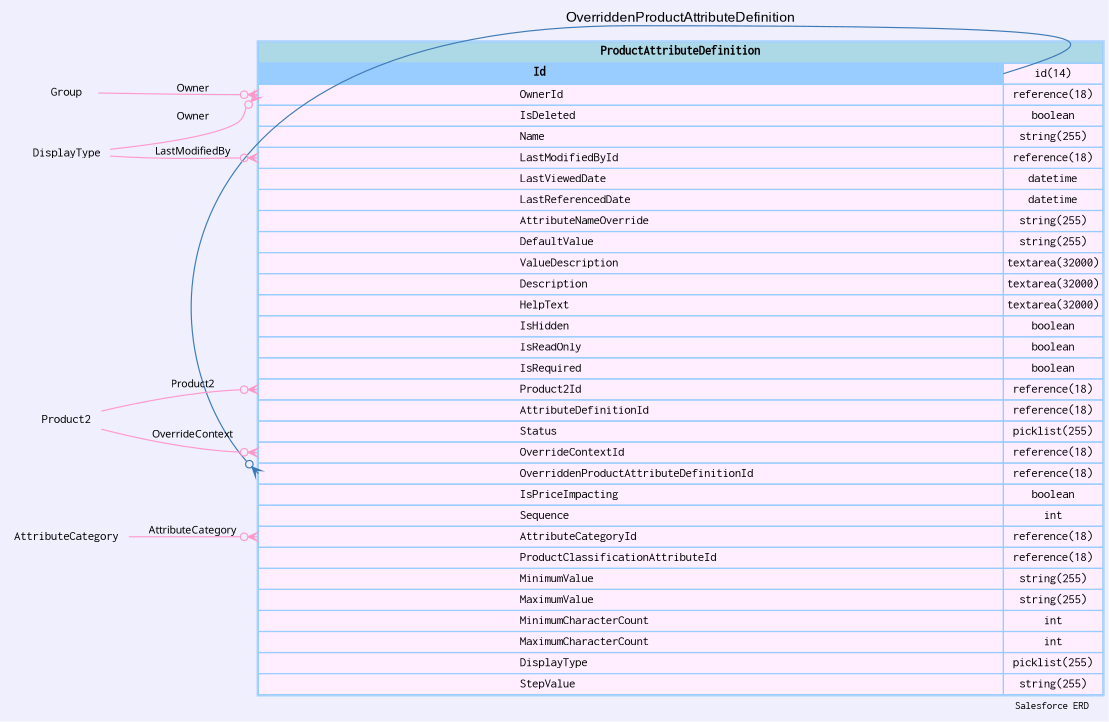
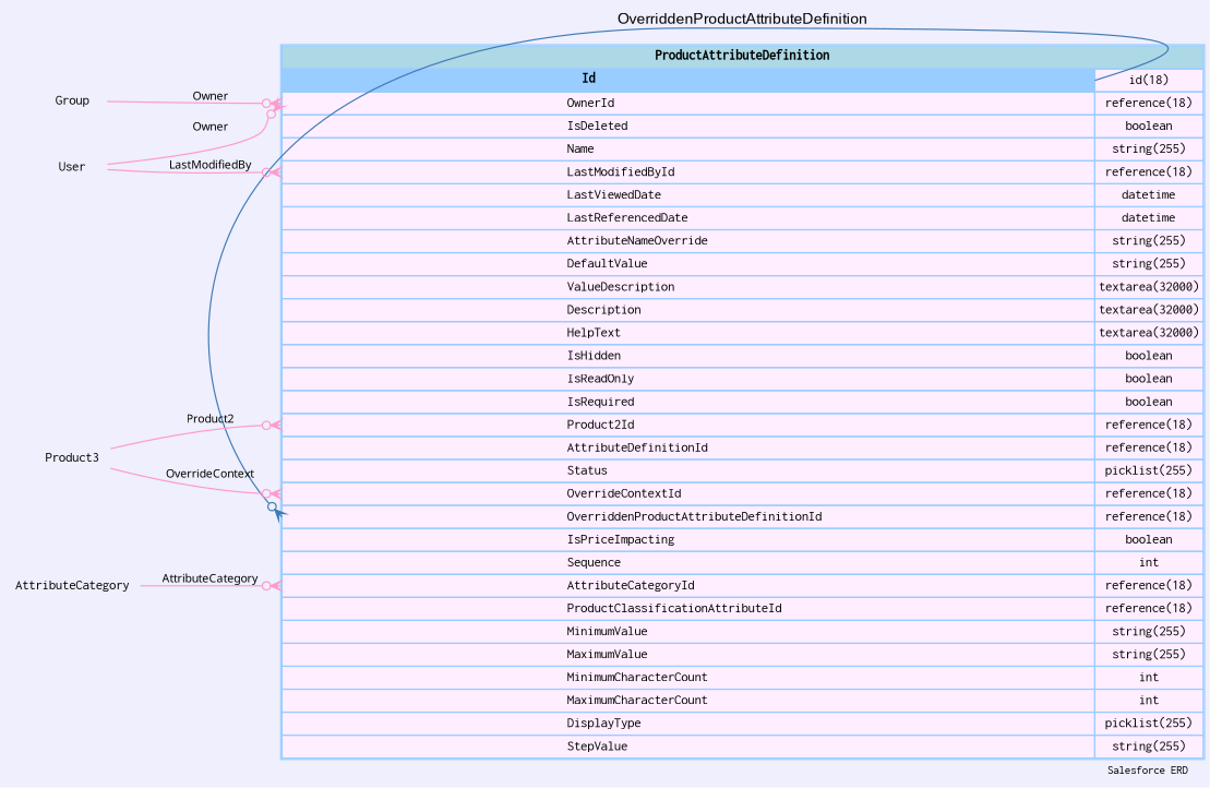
  digraph {
    bgcolor="#efeffd"
    fontname=Courier
    fontsize=9
    label="Salesforce ERD "
    labeljust=r
    nodesep=0.18
    rankdir=RL
    ranksep=0.46
    node [color="#99ccff" fontname=Courier fontsize=11 shape=plaintext]
    edge [arrowhead=none arrowsize=0.8 arrowtail=crowodot color="#ff99cc" dir=back fontname=Monaco fontsize=9 headport="Id:e" tailport="OwnerId:w"]
-   n1 [label=<                 <table border="1" cellborder="1" cellspacing="0" bgcolor="#ffeeff" >                      <tr><td colspan="3" bgcolor="lightblue"><b>ProductAttributeDefinition</b></td></tr>              <tr>                                         <td  bgcolor="#99ccff" port="Id" align="left">                                            <b>Id</b>                                         </td><td>id(14)</td></tr> <tr>                                          <td port="OwnerId" align="left">                                          OwnerId                                        </td><td>reference(18)</td></tr> <tr>                                          <td port="IsDeleted" align="left">                                          IsDeleted                                        </td><td>boolean</td></tr> <tr>                                          <td port="Name" align="left">                                          Name                                        </td><td>string(255)</td></tr> <tr>                                          <td port="LastModifiedById" align="left">                                          LastModifiedById                                        </td><td>reference(18)</td></tr> <tr>                                          <td port="LastViewedDate" align="left">                                          LastViewedDate                                        </td><td>datetime</td></tr> <tr>                                          <td port="LastReferencedDate" align="left">                                          LastReferencedDate                                        </td><td>datetime</td></tr> <tr>                                          <td port="AttributeNameOverride" align="left">                                          AttributeNameOverride                                        </td><td>string(255)</td></tr> <tr>                                          <td port="DefaultValue" align="left">                                          DefaultValue                                        </td><td>string(255)</td></tr> <tr>                                          <td port="ValueDescription" align="left">                                          ValueDescription                                        </td><td>textarea(32000)</td></tr> <tr>                                          <td port="Description" align="left">                                          Description                                        </td><td>textarea(32000)</td></tr> <tr>                                          <td port="HelpText" align="left">                                          HelpText                                        </td><td>textarea(32000)</td></tr> <tr>                                          <td port="IsHidden" align="left">                                          IsHidden                                        </td><td>boolean</td></tr> <tr>                                          <td port="IsReadOnly" align="left">                                          IsReadOnly                                        </td><td>boolean</td></tr> <tr>                                          <td port="IsRequired" align="left">                                          IsRequired                                        </td><td>boolean</td></tr> <tr>                                          <td port="Product2Id" align="left">                                          Product2Id                                        </td><td>reference(18)</td></tr> <tr>                                          <td port="AttributeDefinitionId" align="left">                                          AttributeDefinitionId                                        </td><td>reference(18)</td></tr> <tr>                                          <td port="Status" align="left">                                          Status                                        </td><td>picklist(255)</td></tr> <tr>                                          <td port="OverrideContextId" align="left">                                          OverrideContextId                                        </td><td>reference(18)</td></tr> <tr>                                          <td port="OverriddenProductAttributeDefinitionId" align="left">                                          OverriddenProductAttributeDefinitionId                                        </td><td>reference(18)</td></tr> <tr>                                          <td port="IsPriceImpacting" align="left">                                          IsPriceImpacting                                        </td><td>boolean</td></tr> <tr>                                          <td port="Sequence" align="left">                                          Sequence                                        </td><td>int</td></tr> <tr>                                          <td port="AttributeCategoryId" align="left">                                          AttributeCategoryId                                        </td><td>reference(18)</td></tr> <tr>                                          <td port="ProductClassificationAttributeId" align="left">                                          ProductClassificationAttributeId                                        </td><td>reference(18)</td></tr> <tr>                                          <td port="MinimumValue" align="left">                                          MinimumValue                                        </td><td>string(255)</td></tr> <tr>                                          <td port="MaximumValue" align="left">                                          MaximumValue                                        </td><td>string(255)</td></tr> <tr>                                          <td port="MinimumCharacterCount" align="left">                                          MinimumCharacterCount                                        </td><td>int</td></tr> <tr>                                          <td port="MaximumCharacterCount" align="left">                                          MaximumCharacterCount                                        </td><td>int</td></tr> <tr>                                          <td port="DisplayType" align="left">                                          DisplayType                                        </td><td>picklist(255)</td></tr> <tr>                                          <td port="StepValue" align="left">                                          StepValue                                        </td><td>string(255)</td></tr>                             </table>                 > margin=0 shape=none]
+   n1 [label=<                 <table border="1" cellborder="1" cellspacing="0" bgcolor="#ffeeff" >                      <tr><td colspan="3" bgcolor="lightblue"><b>ProductAttributeDefinition</b></td></tr>              <tr>                                         <td  bgcolor="#99ccff" port="Id" align="left">                                            <b>Id</b>                                         </td><td>id(18)</td></tr> <tr>                                          <td port="OwnerId" align="left">                                          OwnerId                                        </td><td>reference(18)</td></tr> <tr>                                          <td port="IsDeleted" align="left">                                          IsDeleted                                        </td><td>boolean</td></tr> <tr>                                          <td port="Name" align="left">                                          Name                                        </td><td>string(255)</td></tr> <tr>                                          <td port="LastModifiedById" align="left">                                          LastModifiedById                                        </td><td>reference(18)</td></tr> <tr>                                          <td port="LastViewedDate" align="left">                                          LastViewedDate                                        </td><td>datetime</td></tr> <tr>                                          <td port="LastReferencedDate" align="left">                                          LastReferencedDate                                        </td><td>datetime</td></tr> <tr>                                          <td port="AttributeNameOverride" align="left">                                          AttributeNameOverride                                        </td><td>string(255)</td></tr> <tr>                                          <td port="DefaultValue" align="left">                                          DefaultValue                                        </td><td>string(255)</td></tr> <tr>                                          <td port="ValueDescription" align="left">                                          ValueDescription                                        </td><td>textarea(32000)</td></tr> <tr>                                          <td port="Description" align="left">                                          Description                                        </td><td>textarea(32000)</td></tr> <tr>                                          <td port="HelpText" align="left">                                          HelpText                                        </td><td>textarea(32000)</td></tr> <tr>                                          <td port="IsHidden" align="left">                                          IsHidden                                        </td><td>boolean</td></tr> <tr>                                          <td port="IsReadOnly" align="left">                                          IsReadOnly                                        </td><td>boolean</td></tr> <tr>                                          <td port="IsRequired" align="left">                                          IsRequired                                        </td><td>boolean</td></tr> <tr>                                          <td port="Product2Id" align="left">                                          Product2Id                                        </td><td>reference(18)</td></tr> <tr>                                          <td port="AttributeDefinitionId" align="left">                                          AttributeDefinitionId                                        </td><td>reference(18)</td></tr> <tr>                                          <td port="Status" align="left">                                          Status                                        </td><td>picklist(255)</td></tr> <tr>                                          <td port="OverrideContextId" align="left">                                          OverrideContextId                                        </td><td>reference(18)</td></tr> <tr>                                          <td port="OverriddenProductAttributeDefinitionId" align="left">                                          OverriddenProductAttributeDefinitionId                                        </td><td>reference(18)</td></tr> <tr>                                          <td port="IsPriceImpacting" align="left">                                          IsPriceImpacting                                        </td><td>boolean</td></tr> <tr>                                          <td port="Sequence" align="left">                                          Sequence                                        </td><td>int</td></tr> <tr>                                          <td port="AttributeCategoryId" align="left">                                          AttributeCategoryId                                        </td><td>reference(18)</td></tr> <tr>                                          <td port="ProductClassificationAttributeId" align="left">                                          ProductClassificationAttributeId                                        </td><td>reference(18)</td></tr> <tr>                                          <td port="MinimumValue" align="left">                                          MinimumValue                                        </td><td>string(255)</td></tr> <tr>                                          <td port="MaximumValue" align="left">                                          MaximumValue                                        </td><td>string(255)</td></tr> <tr>                                          <td port="MinimumCharacterCount" align="left">                                          MinimumCharacterCount                                        </td><td>int</td></tr> <tr>                                          <td port="MaximumCharacterCount" align="left">                                          MaximumCharacterCount                                        </td><td>int</td></tr> <tr>                                          <td port="DisplayType" align="left">                                          DisplayType                                        </td><td>picklist(255)</td></tr> <tr>                                          <td port="StepValue" align="left">                                          StepValue                                        </td><td>string(255)</td></tr>                             </table>                 > margin=0 shape=none]
    Group
-   User [label=DisplayType]
-   Product2
+   User
+   Product2 [label=Product3]
    AttributeCategory
    n1 -> n1 [color="#3e7ab7" fontname=Arial fontsize=12 label=OverriddenProductAttributeDefinition tailport="OverriddenProductAttributeDefinitionId:w"]
    n1 -> Group [label=Owner]
    n1 -> User [label=Owner]
    n1 -> User [label=LastModifiedBy tailport="LastModifiedById:w"]
    n1 -> Product2 [label=Product2 tailport="Product2Id:w"]
    n1 -> Product2 [label=OverrideContext tailport="OverrideContextId:w"]
    n1 -> AttributeCategory [label=AttributeCategory tailport="AttributeCategoryId:w"]
  }
